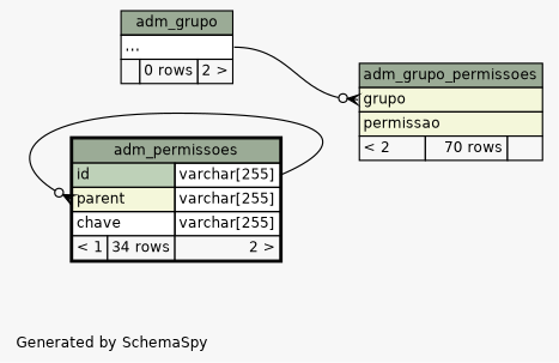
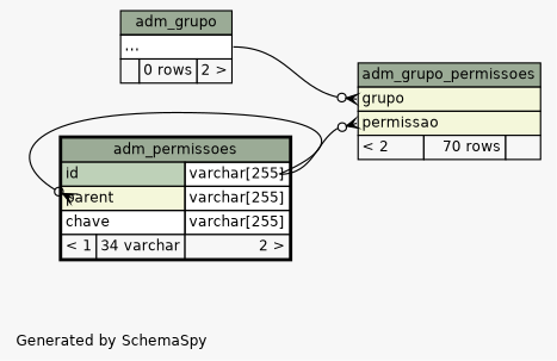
  digraph {
    bgcolor="#f7f7f7"
    fontname=Helvetica
    fontsize=11
    label="\nGenerated by SchemaSpy"
    labeljust=l
    nodesep=0.18
    rankdir=RL
    ranksep=0.46
    node [fontname=Helvetica fontsize=11 shape=plaintext]
    edge [arrowhead=none arrowsize=0.8 arrowtail=crowodot dir=back headport="id.type:e"]
    n1 [label=<     <TABLE BORDER="0" CELLBORDER="1" CELLSPACING="0" BGCOLOR="#ffffff">       <TR><TD COLSPAN="3" BGCOLOR="#9bab96" ALIGN="CENTER">adm_grupo_permissoes</TD></TR>       <TR><TD PORT="grupo" COLSPAN="3" BGCOLOR="#f4f7da" ALIGN="LEFT">grupo</TD></TR>       <TR><TD PORT="permissao" COLSPAN="3" BGCOLOR="#f4f7da" ALIGN="LEFT">permissao</TD></TR>       <TR><TD ALIGN="LEFT" BGCOLOR="#f7f7f7">&lt; 2</TD><TD ALIGN="RIGHT" BGCOLOR="#f7f7f7">70 rows</TD><TD ALIGN="RIGHT" BGCOLOR="#f7f7f7">  </TD></TR>     </TABLE>>]
    n2 [label=<     <TABLE BORDER="0" CELLBORDER="1" CELLSPACING="0" BGCOLOR="#ffffff">       <TR><TD COLSPAN="3" BGCOLOR="#9bab96" ALIGN="CENTER">adm_grupo</TD></TR>       <TR><TD PORT="elipses" COLSPAN="3" ALIGN="LEFT">...</TD></TR>       <TR><TD ALIGN="LEFT" BGCOLOR="#f7f7f7">  </TD><TD ALIGN="RIGHT" BGCOLOR="#f7f7f7">0 rows</TD><TD ALIGN="RIGHT" BGCOLOR="#f7f7f7">2 &gt;</TD></TR>     </TABLE>>]
-   n3 [label=<     <TABLE BORDER="2" CELLBORDER="1" CELLSPACING="0" BGCOLOR="#ffffff">       <TR><TD COLSPAN="3" BGCOLOR="#9bab96" ALIGN="CENTER">adm_permissoes</TD></TR>       <TR><TD PORT="id" COLSPAN="2" BGCOLOR="#bed1b8" ALIGN="LEFT">id</TD><TD PORT="id.type" ALIGN="LEFT">varchar[255]</TD></TR>       <TR><TD PORT="parent" COLSPAN="2" BGCOLOR="#f4f7da" ALIGN="LEFT">parent</TD><TD PORT="parent.type" ALIGN="LEFT">varchar[255]</TD></TR>       <TR><TD PORT="chave" COLSPAN="2" ALIGN="LEFT">chave</TD><TD PORT="chave.type" ALIGN="LEFT">varchar[255]</TD></TR>       <TR><TD ALIGN="LEFT" BGCOLOR="#f7f7f7">&lt; 1</TD><TD ALIGN="RIGHT" BGCOLOR="#f7f7f7">34 rows</TD><TD ALIGN="RIGHT" BGCOLOR="#f7f7f7">2 &gt;</TD></TR>     </TABLE>>]
+   n3 [label=<     <TABLE BORDER="2" CELLBORDER="1" CELLSPACING="0" BGCOLOR="#ffffff">       <TR><TD COLSPAN="3" BGCOLOR="#9bab96" ALIGN="CENTER">adm_permissoes</TD></TR>       <TR><TD PORT="id" COLSPAN="2" BGCOLOR="#bed1b8" ALIGN="LEFT">id</TD><TD PORT="id.type" ALIGN="LEFT">varchar[255]</TD></TR>       <TR><TD PORT="parent" COLSPAN="2" BGCOLOR="#f4f7da" ALIGN="LEFT">parent</TD><TD PORT="parent.type" ALIGN="LEFT">varchar[255]</TD></TR>       <TR><TD PORT="chave" COLSPAN="2" ALIGN="LEFT">chave</TD><TD PORT="chave.type" ALIGN="LEFT">varchar[255]</TD></TR>       <TR><TD ALIGN="LEFT" BGCOLOR="#f7f7f7">&lt; 1</TD><TD ALIGN="RIGHT" BGCOLOR="#f7f7f7">34 varchar</TD><TD ALIGN="RIGHT" BGCOLOR="#f7f7f7">2 &gt;</TD></TR>     </TABLE>>]
    n1 -> n2 [headport="elipses:e" tailport="grupo:w"]
+   n1 -> n3 [tailport="permissao:w"]
    n3 -> n3 [tailport="parent:w"]
  }
